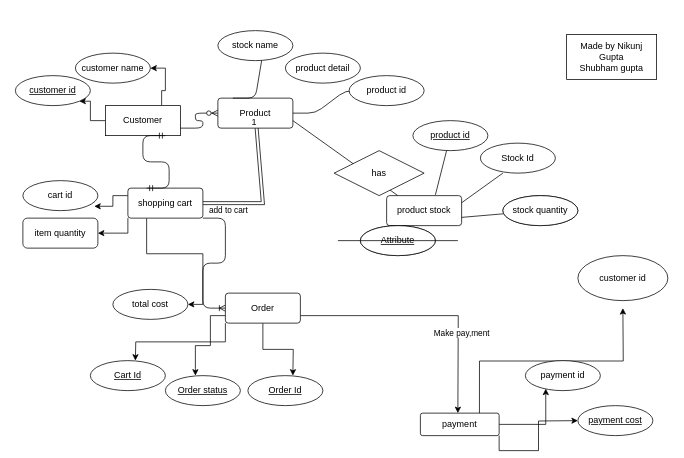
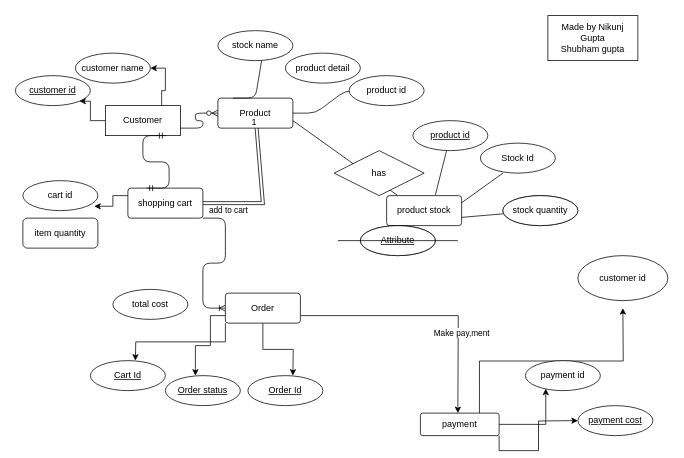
  <mxCell id="0" />
  <mxCell id="1" parent="0" />
  <mxCell id="2" style="edgeStyle=orthogonalEdgeStyle;rounded=0;orthogonalLoop=1;jettySize=auto;html=1;exitX=0;exitY=0.5;exitDx=0;exitDy=0;entryX=1;entryY=1;entryDx=0;entryDy=0;" edge="1" parent="1" source="4" target="6"><mxGeometry relative="1" as="geometry" /></mxCell>
  <mxCell id="3" style="edgeStyle=orthogonalEdgeStyle;rounded=0;orthogonalLoop=1;jettySize=auto;html=1;exitX=0.75;exitY=0;exitDx=0;exitDy=0;entryX=1;entryY=0.5;entryDx=0;entryDy=0;" edge="1" parent="1" source="4" target="5"><mxGeometry relative="1" as="geometry" /></mxCell>
  <mxCell id="4" value="Customer" style="whiteSpace=wrap;html=1;align=center;" vertex="1" parent="1"><mxGeometry x="140" y="140" width="100" height="40" as="geometry" /></mxCell>
  <mxCell id="5" value="customer name" style="ellipse;whiteSpace=wrap;html=1;align=center;" vertex="1" parent="1"><mxGeometry x="100" y="70" width="100" height="40" as="geometry" /></mxCell>
  <mxCell id="6" value="customer id" style="ellipse;whiteSpace=wrap;html=1;align=center;fontStyle=4;" vertex="1" parent="1"><mxGeometry x="20" y="100" width="100" height="40" as="geometry" /></mxCell>
  <mxCell id="7" value="" style="edgeStyle=entityRelationEdgeStyle;fontSize=12;html=1;endArrow=ERzeroToMany;endFill=1;" edge="1" parent="1" target="8"><mxGeometry width="100" height="100" relative="1" as="geometry"><mxPoint x="240" y="170" as="sourcePoint" /><mxPoint x="340" y="150" as="targetPoint" /></mxGeometry></mxCell>
  <mxCell id="8" value="Product" style="rounded=1;arcSize=10;whiteSpace=wrap;html=1;align=center;" vertex="1" parent="1"><mxGeometry x="290" y="130" width="100" height="40" as="geometry" /></mxCell>
  <mxCell id="9" value="" style="edgeStyle=entityRelationEdgeStyle;fontSize=12;html=1;endArrow=ERone;endFill=1;" edge="1" parent="1"><mxGeometry width="100" height="100" relative="1" as="geometry"><mxPoint x="390" y="150" as="sourcePoint" /><mxPoint x="490" y="120" as="targetPoint" /></mxGeometry></mxCell>
  <mxCell id="10" value="" style="edgeStyle=entityRelationEdgeStyle;fontSize=12;html=1;endArrow=ERone;endFill=1;" edge="1" parent="1"><mxGeometry width="100" height="100" relative="1" as="geometry"><mxPoint x="310" y="130" as="sourcePoint" /><mxPoint x="380" y="70" as="targetPoint" /></mxGeometry></mxCell>
  <mxCell id="11" value="stock name" style="ellipse;whiteSpace=wrap;html=1;align=center;" vertex="1" parent="1"><mxGeometry x="290" width="100" height="40" as="geometry" y="40" /></mxCell>
  <mxCell id="12" value="product detail" style="ellipse;whiteSpace=wrap;html=1;align=center;" vertex="1" parent="1"><mxGeometry x="380" y="70" width="100" height="40" as="geometry" /></mxCell>
  <mxCell id="13" value="product id" style="ellipse;whiteSpace=wrap;html=1;align=center;" vertex="1" parent="1"><mxGeometry x="465" y="100" width="100" height="40" as="geometry" /></mxCell>
  <mxCell id="14" value="add to cart" style="shape=link;html=1;rounded=0;" edge="1" parent="1" target="8"><mxGeometry x="-0.625" y="-10" relative="1" as="geometry"><mxPoint x="270" y="270" as="sourcePoint" /><mxPoint x="430" y="270" as="targetPoint" /><Array as="points"><mxPoint x="350" y="270" /></Array><mxPoint as="offset" /></mxGeometry></mxCell>
  <mxCell id="15" value="1" style="resizable=0;html=1;align=right;verticalAlign=bottom;" connectable="0" vertex="1" parent="14"><mxGeometry x="1" relative="1" as="geometry" /></mxCell>
- <mxCell id="16" style="edgeStyle=orthogonalEdgeStyle;rounded=0;orthogonalLoop=1;jettySize=auto;html=1;exitX=0.25;exitY=1;exitDx=0;exitDy=0;entryX=1;entryY=0.5;entryDx=0;entryDy=0;" edge="1" parent="1" source="19" target="23"><mxGeometry relative="1" as="geometry" /></mxCell>
- <mxCell id="17" style="edgeStyle=orthogonalEdgeStyle;rounded=0;orthogonalLoop=1;jettySize=auto;html=1;exitX=0;exitY=1;exitDx=0;exitDy=0;entryX=1;entryY=0.5;entryDx=0;entryDy=0;" edge="1" parent="1" source="19" target="22"><mxGeometry relative="1" as="geometry" /></mxCell>
  <mxCell id="18" style="edgeStyle=orthogonalEdgeStyle;rounded=0;orthogonalLoop=1;jettySize=auto;html=1;exitX=0;exitY=0.25;exitDx=0;exitDy=0;entryX=0.952;entryY=0.855;entryDx=0;entryDy=0;entryPerimeter=0;" edge="1" parent="1" source="19" target="21"><mxGeometry relative="1" as="geometry" /></mxCell>
  <mxCell id="19" value="shopping cart" style="rounded=1;arcSize=10;whiteSpace=wrap;html=1;align=center;" vertex="1" parent="1"><mxGeometry x="170" y="250" width="100" height="40" as="geometry" /></mxCell>
  <mxCell id="20" value="" style="edgeStyle=entityRelationEdgeStyle;fontSize=12;html=1;endArrow=ERmandOne;startArrow=ERmandOne;exitX=0.25;exitY=0;exitDx=0;exitDy=0;" edge="1" parent="1" source="19"><mxGeometry width="100" height="100" relative="1" as="geometry"><mxPoint x="120" y="280" as="sourcePoint" /><mxPoint x="220" y="180" as="targetPoint" /></mxGeometry></mxCell>
  <mxCell id="21" value="cart id" style="ellipse;whiteSpace=wrap;html=1;align=center;" vertex="1" parent="1"><mxGeometry x="30" y="240" width="100" height="40" as="geometry" /></mxCell>
  <mxCell id="22" value="item quantity" style="whiteSpace=wrap;html=1;align=center;rounded=1;" vertex="1" parent="1"><mxGeometry x="30" y="290" width="100" height="40" as="geometry" /></mxCell>
  <mxCell id="23" value="total cost" style="ellipse;whiteSpace=wrap;html=1;align=center;" vertex="1" parent="1"><mxGeometry x="150" y="385" width="100" height="40" as="geometry" /></mxCell>
  <mxCell id="24" value="" style="endArrow=none;html=1;rounded=0;exitX=1;exitY=0.75;exitDx=0;exitDy=0;" edge="1" parent="1" source="8"><mxGeometry relative="1" as="geometry"><mxPoint x="450" y="320" as="sourcePoint" /><mxPoint x="530" y="260" as="targetPoint" /></mxGeometry></mxCell>
  <mxCell id="25" value="product stock" style="rounded=1;arcSize=10;whiteSpace=wrap;html=1;align=center;" vertex="1" parent="1"><mxGeometry x="515" y="260" width="100" height="40" as="geometry" /></mxCell>
  <mxCell id="26" value="has" style="shape=rhombus;perimeter=rhombusPerimeter;whiteSpace=wrap;html=1;align=center;" vertex="1" parent="1"><mxGeometry x="445" y="200" width="120" height="60" as="geometry" /></mxCell>
  <mxCell id="27" value="" style="endArrow=none;html=1;rounded=0;" edge="1" parent="1"><mxGeometry relative="1" as="geometry"><mxPoint x="615" y="269.5" as="sourcePoint" /><mxPoint x="670" y="230" as="targetPoint" /></mxGeometry></mxCell>
  <mxCell id="28" value="Stock Id" style="ellipse;whiteSpace=wrap;html=1;align=center;" vertex="1" parent="1"><mxGeometry x="640" y="190" width="100" height="40" as="geometry" /></mxCell>
  <mxCell id="29" value="" style="endArrow=none;html=1;rounded=0;" edge="1" parent="1" target="30"><mxGeometry relative="1" as="geometry"><mxPoint x="615" y="289" as="sourcePoint" /><mxPoint x="720" y="280" as="targetPoint" /></mxGeometry></mxCell>
  <mxCell id="30" value="Attribute" style="ellipse;shape=doubleEllipse;margin=3;whiteSpace=wrap;html=1;align=center;" vertex="1" parent="1"><mxGeometry x="670" y="260" width="100" height="40" as="geometry" /></mxCell>
  <mxCell id="31" value="stock quantity" style="ellipse;whiteSpace=wrap;html=1;align=center;" vertex="1" parent="1"><mxGeometry x="670" y="260" width="100" height="40" as="geometry" /></mxCell>
  <mxCell id="32" value="" style="endArrow=none;html=1;rounded=0;" edge="1" parent="1" target="33"><mxGeometry relative="1" as="geometry"><mxPoint x="580" y="259" as="sourcePoint" /><mxPoint x="600" y="180" as="targetPoint" /></mxGeometry></mxCell>
  <mxCell id="33" value="product id" style="ellipse;whiteSpace=wrap;html=1;align=center;fontStyle=4;" vertex="1" parent="1"><mxGeometry x="550" y="160" width="100" height="40" as="geometry" /></mxCell>
  <mxCell id="34" value="" style="edgeStyle=entityRelationEdgeStyle;fontSize=12;html=1;endArrow=ERoneToMany;exitX=1;exitY=1;exitDx=0;exitDy=0;" edge="1" parent="1" source="19"><mxGeometry width="100" height="100" relative="1" as="geometry"><mxPoint x="480" y="370" as="sourcePoint" /><mxPoint x="300" y="410" as="targetPoint" /></mxGeometry></mxCell>
  <mxCell id="35" style="edgeStyle=orthogonalEdgeStyle;rounded=0;orthogonalLoop=1;jettySize=auto;html=1;exitX=0;exitY=0.75;exitDx=0;exitDy=0;" edge="1" parent="1" source="40"><mxGeometry relative="1" as="geometry"><mxPoint x="260" y="500" as="targetPoint" /><Array as="points"><mxPoint x="280" y="420" /><mxPoint x="280" y="460" /><mxPoint x="260" y="460" /><mxPoint x="260" y="490" /></Array></mxGeometry></mxCell>
  <mxCell id="36" style="edgeStyle=orthogonalEdgeStyle;rounded=0;orthogonalLoop=1;jettySize=auto;html=1;exitX=0;exitY=1;exitDx=0;exitDy=0;" edge="1" parent="1" source="40"><mxGeometry relative="1" as="geometry"><mxPoint x="180" y="480" as="targetPoint" /></mxGeometry></mxCell>
  <mxCell id="37" style="edgeStyle=orthogonalEdgeStyle;rounded=0;orthogonalLoop=1;jettySize=auto;html=1;exitX=0.5;exitY=1;exitDx=0;exitDy=0;" edge="1" parent="1" source="40"><mxGeometry relative="1" as="geometry"><mxPoint x="390" y="500" as="targetPoint" /></mxGeometry></mxCell>
  <mxCell id="38" style="edgeStyle=orthogonalEdgeStyle;rounded=0;orthogonalLoop=1;jettySize=auto;html=1;exitX=1;exitY=0.75;exitDx=0;exitDy=0;" edge="1" parent="1" source="40"><mxGeometry relative="1" as="geometry"><mxPoint x="610" y="550" as="targetPoint" /></mxGeometry></mxCell>
  <mxCell id="39" value="Make pay,ment" style="edgeLabel;html=1;align=center;verticalAlign=middle;resizable=0;points=[];" vertex="1" connectable="0" parent="38"><mxGeometry x="0.366" y="4" relative="1" as="geometry"><mxPoint as="offset" /></mxGeometry></mxCell>
  <mxCell id="40" value="Order" style="rounded=1;arcSize=10;whiteSpace=wrap;html=1;align=center;" vertex="1" parent="1"><mxGeometry x="300" y="390" width="100" height="40" as="geometry" /></mxCell>
  <mxCell id="41" value="Cart Id" style="ellipse;whiteSpace=wrap;html=1;align=center;fontStyle=4;" vertex="1" parent="1"><mxGeometry x="120" y="480" width="100" height="40" as="geometry" /></mxCell>
  <mxCell id="42" value="Order status" style="ellipse;whiteSpace=wrap;html=1;align=center;fontStyle=4;" vertex="1" parent="1"><mxGeometry x="220" y="500" width="100" height="40" as="geometry" /></mxCell>
  <mxCell id="43" value="Order Id" style="ellipse;whiteSpace=wrap;html=1;align=center;fontStyle=4;" vertex="1" parent="1"><mxGeometry x="330" y="500" width="100" height="40" as="geometry" /></mxCell>
  <mxCell id="44" style="edgeStyle=orthogonalEdgeStyle;rounded=0;orthogonalLoop=1;jettySize=auto;html=1;exitX=1;exitY=0.5;exitDx=0;exitDy=0;entryX=0.272;entryY=0.935;entryDx=0;entryDy=0;entryPerimeter=0;" edge="1" parent="1" source="47" target="48"><mxGeometry relative="1" as="geometry" /></mxCell>
  <mxCell id="45" style="edgeStyle=orthogonalEdgeStyle;rounded=0;orthogonalLoop=1;jettySize=auto;html=1;exitX=1;exitY=1;exitDx=0;exitDy=0;" edge="1" parent="1" source="47"><mxGeometry relative="1" as="geometry"><mxPoint x="770" y="560" as="targetPoint" /></mxGeometry></mxCell>
  <mxCell id="46" style="edgeStyle=orthogonalEdgeStyle;rounded=0;orthogonalLoop=1;jettySize=auto;html=1;exitX=0.75;exitY=0;exitDx=0;exitDy=0;" edge="1" parent="1" source="47"><mxGeometry relative="1" as="geometry"><mxPoint x="830" y="410" as="targetPoint" /></mxGeometry></mxCell>
  <mxCell id="47" value="payment" style="rounded=1;arcSize=10;whiteSpace=wrap;html=1;align=center;" vertex="1" parent="1"><mxGeometry x="560" y="550" width="105" height="30" as="geometry" /></mxCell>
  <mxCell id="48" value="payment id" style="ellipse;whiteSpace=wrap;html=1;align=center;" vertex="1" parent="1"><mxGeometry x="700" y="480" width="100" height="40" as="geometry" /></mxCell>
  <mxCell id="49" value="Attribute" style="ellipse;whiteSpace=wrap;html=1;align=center;fontStyle=4;" vertex="1" parent="1"><mxGeometry x="480" y="300" width="100" height="40" as="geometry" /></mxCell>
  <mxCell id="50" value="payment cost" style="ellipse;whiteSpace=wrap;html=1;align=center;fontStyle=4;" vertex="1" parent="1"><mxGeometry x="770" y="540" width="100" height="40" as="geometry" /></mxCell>
  <mxCell id="51" value="Attribute" style="ellipse;whiteSpace=wrap;html=1;align=center;fontStyle=4;" vertex="1" parent="1"><mxGeometry x="480" y="300" width="100" height="40" as="geometry" /></mxCell>
  <mxCell id="52" value="customer id" style="ellipse;whiteSpace=wrap;html=1;" vertex="1" parent="1"><mxGeometry x="770" y="340" width="120" height="60" as="geometry" /></mxCell>
  <mxCell id="53" value="" style="endArrow=none;html=1;rounded=0;" edge="1" parent="1"><mxGeometry relative="1" as="geometry"><mxPoint x="450" y="320" as="sourcePoint" /><mxPoint x="610" y="320" as="targetPoint" /></mxGeometry></mxCell>
- <mxCell id="54" value="Made by Nikunj Gupta&lt;br&gt;Shubham gupta" style="whiteSpace=wrap;html=1;" vertex="1" parent="1"><mxGeometry x="755" y="45" width="120" height="60" as="geometry" /></mxCell>
+ <mxCell id="54" value="Made by Nikunj Gupta&lt;br&gt;Shubham gupta" style="whiteSpace=wrap;html=1;" vertex="1" parent="1"><mxGeometry x="730" y="20" width="120" height="60" as="geometry" /></mxCell>
